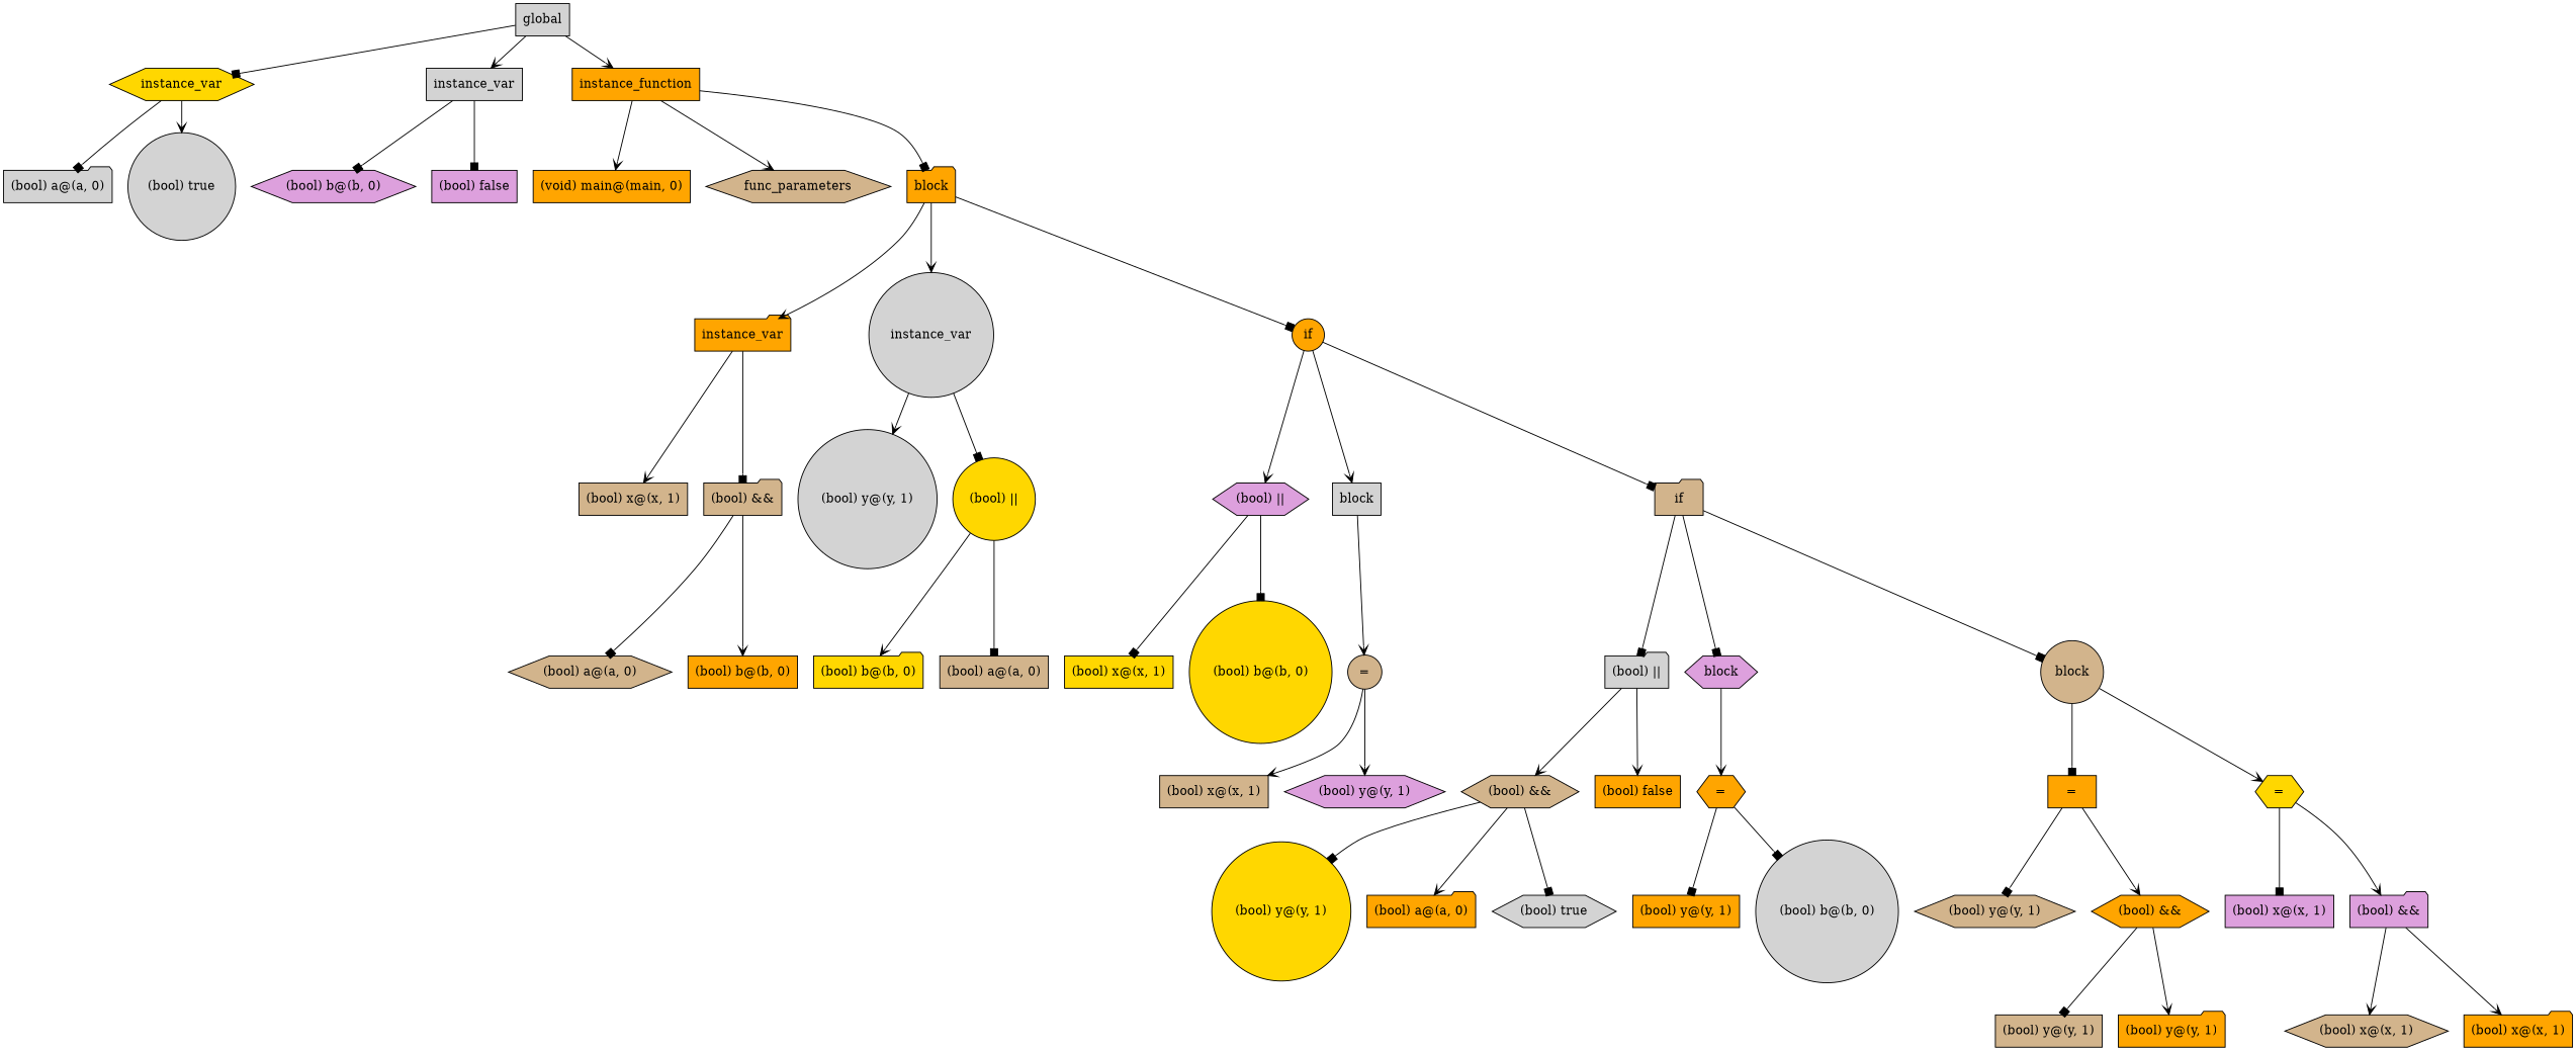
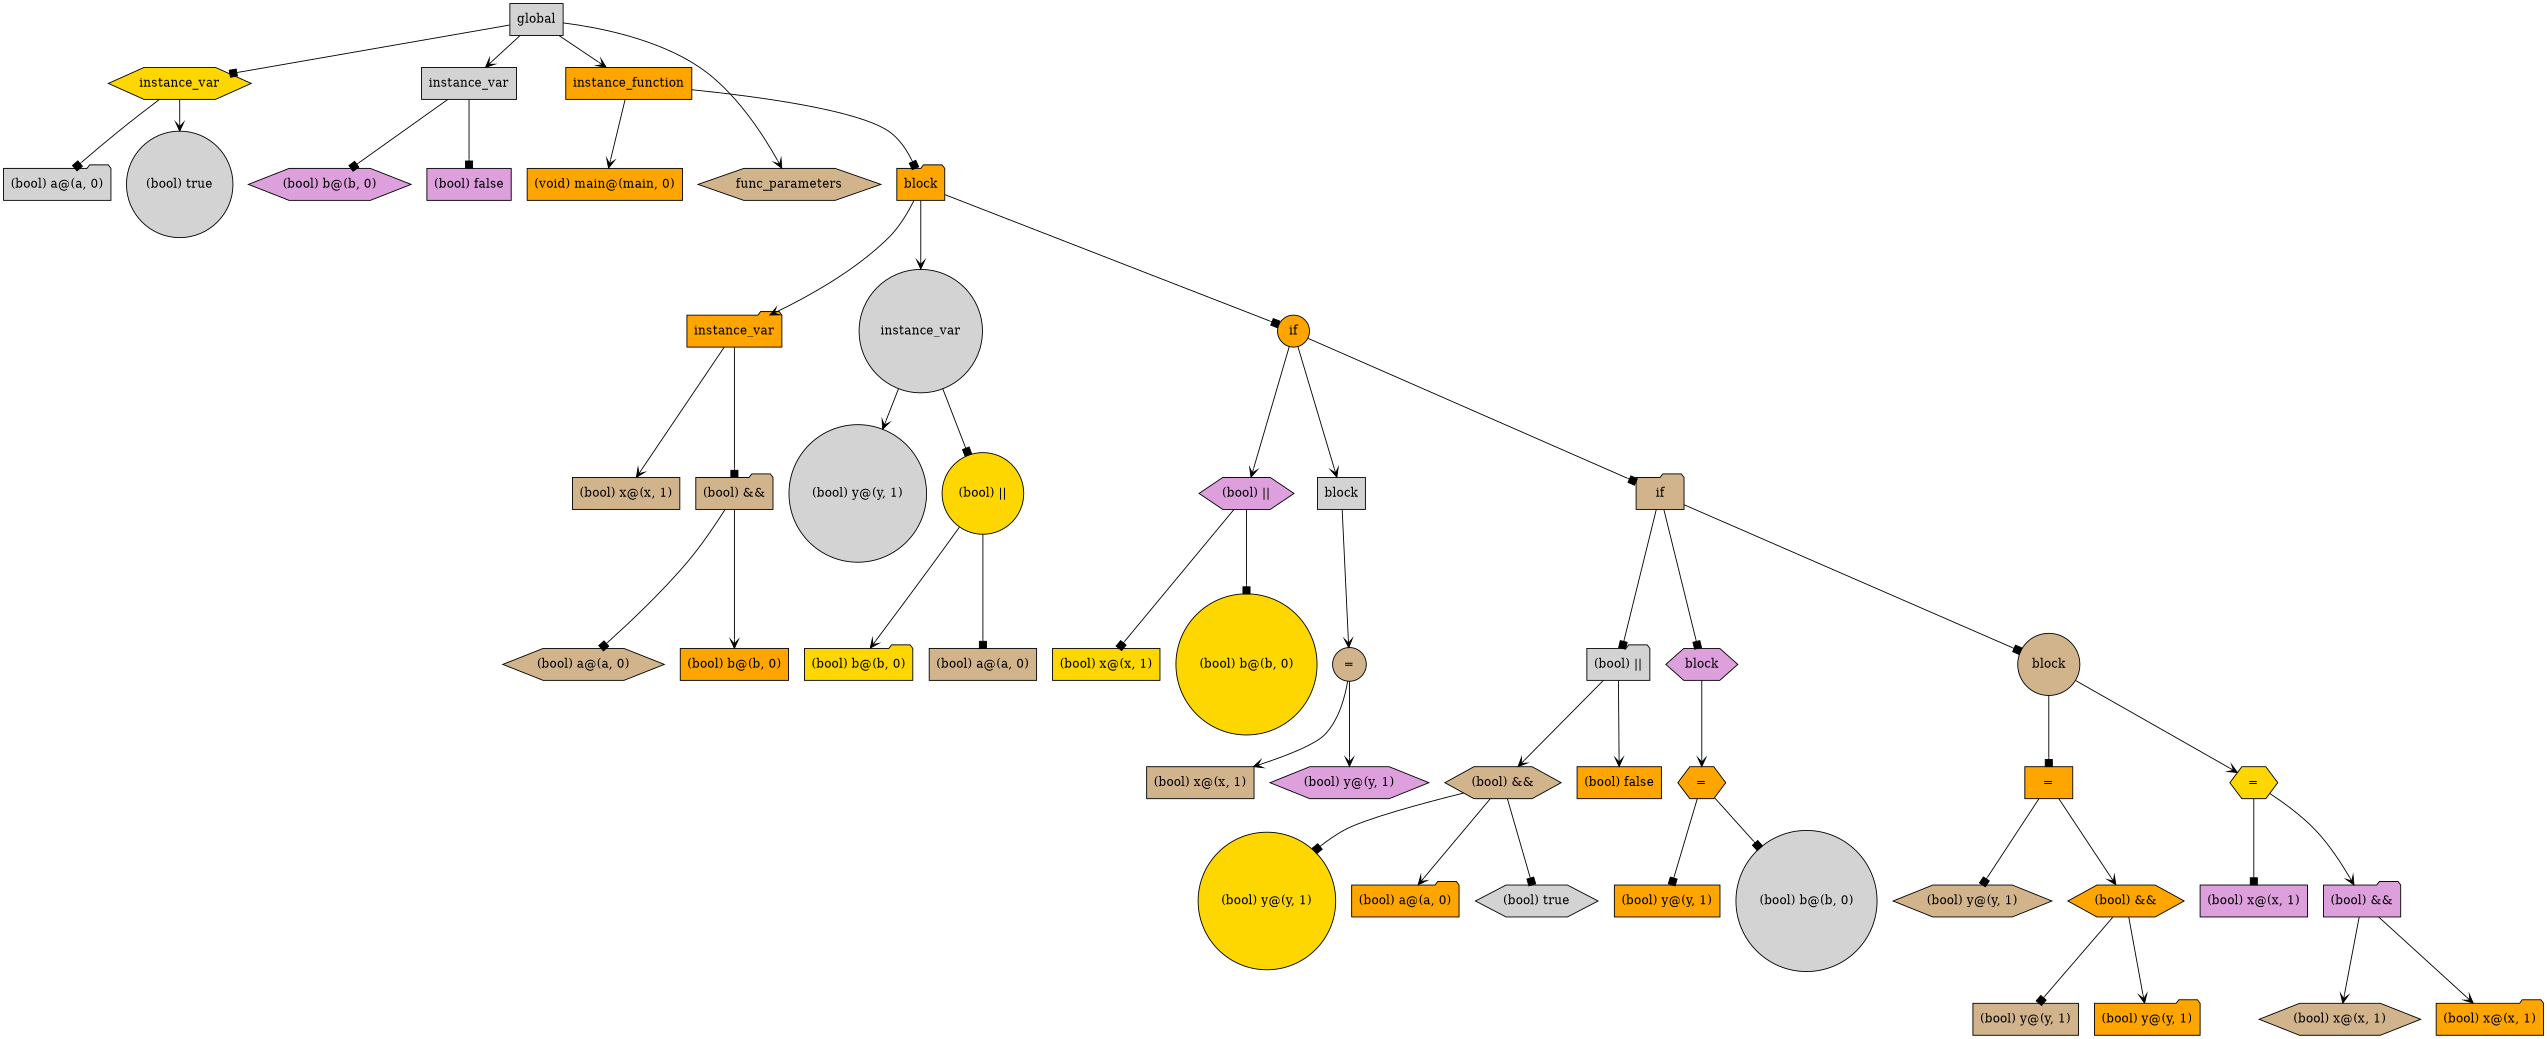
  digraph {
    ordering=out
    node [fillcolor=orange shape=box style=filled]
    edge [arrowhead=vee]
    n1 [fillcolor=lightgrey label=global]
    n2 [fillcolor=gold label=instance_var shape=hexagon]
    n3 [fillcolor=lightgrey label=instance_var]
    n4 [label=instance_function]
    n5 [fillcolor=lightgrey label="(bool) a@(a, 0)" shape=folder]
    n6 [fillcolor=lightgrey label="(bool) true" shape=circle]
    n7 [fillcolor=plum label="(bool) b@(b, 0)" shape=hexagon]
    n8 [fillcolor=plum label="(bool) false"]
    n9 [label="(void) main@(main, 0)"]
    n10 [fillcolor=tan label=func_parameters shape=hexagon]
    n11 [label=block shape=folder]
    n12 [label=instance_var shape=folder]
    n13 [fillcolor=lightgrey label=instance_var shape=circle]
    n14 [label=if shape=circle]
    n15 [fillcolor=tan label="(bool) x@(x, 1)"]
    n16 [fillcolor=tan label="(bool) &&" shape=folder]
    n17 [fillcolor=lightgrey label="(bool) y@(y, 1)" shape=circle]
    n18 [fillcolor=gold label="(bool) ||" shape=circle]
    n19 [fillcolor=plum label="(bool) ||" shape=hexagon]
    n20 [fillcolor=lightgrey label=block]
    n21 [fillcolor=tan label=if shape=folder]
    n22 [fillcolor=tan label="(bool) a@(a, 0)" shape=hexagon]
    n23 [label="(bool) b@(b, 0)"]
    n24 [fillcolor=gold label="(bool) b@(b, 0)" shape=folder]
    n25 [fillcolor=tan label="(bool) a@(a, 0)"]
    n26 [fillcolor=gold label="(bool) x@(x, 1)"]
    n27 [fillcolor=gold label="(bool) b@(b, 0)" shape=circle]
    n28 [fillcolor=tan label="=" shape=circle]
    n29 [fillcolor=lightgrey label="(bool) ||" shape=folder]
    n30 [fillcolor=plum label=block shape=hexagon]
    n31 [fillcolor=tan label=block shape=circle]
    n32 [fillcolor=tan label="(bool) x@(x, 1)"]
    n33 [fillcolor=plum label="(bool) y@(y, 1)" shape=hexagon]
    n34 [fillcolor=tan label="(bool) &&" shape=hexagon]
    n35 [label="(bool) false"]
    n36 [label="=" shape=hexagon]
    n37 [label="="]
    n38 [fillcolor=gold label="=" shape=hexagon]
    n39 [fillcolor=gold label="(bool) y@(y, 1)" shape=circle]
    n40 [label="(bool) a@(a, 0)" shape=folder]
    n41 [fillcolor=lightgrey label="(bool) true" shape=hexagon]
    n42 [label="(bool) y@(y, 1)"]
    n43 [fillcolor=lightgrey label="(bool) b@(b, 0)" shape=circle]
    n44 [fillcolor=tan label="(bool) y@(y, 1)" shape=hexagon]
    n45 [label="(bool) &&" shape=hexagon]
    n46 [fillcolor=plum label="(bool) x@(x, 1)"]
    n47 [fillcolor=plum label="(bool) &&" shape=folder]
    n48 [fillcolor=tan label="(bool) y@(y, 1)"]
    n49 [label="(bool) y@(y, 1)" shape=folder]
    n50 [fillcolor=tan label="(bool) x@(x, 1)" shape=hexagon]
    n51 [label="(bool) x@(x, 1)" shape=folder]
    n1 -> n2 [arrowhead=box]
    n1 -> n3
    n1 -> n4
    n2 -> n5 [arrowhead=box]
    n2 -> n6
    n3 -> n7 [arrowhead=box]
    n3 -> n8 [arrowhead=box]
    n4 -> n9
-   n4 -> n10
+   n1 -> n10
    n4 -> n11 [arrowhead=box]
    n11 -> n12
    n11 -> n13
    n11 -> n14 [arrowhead=box]
    n12 -> n15
    n12 -> n16 [arrowhead=box]
    n13 -> n17
    n13 -> n18 [arrowhead=box]
    n14 -> n19
    n14 -> n20
    n14 -> n21 [arrowhead=box]
    n16 -> n22 [arrowhead=box]
    n16 -> n23
    n18 -> n24
    n18 -> n25 [arrowhead=box]
    n19 -> n26 [arrowhead=box]
    n19 -> n27 [arrowhead=box]
    n20 -> n28
    n21 -> n29 [arrowhead=box]
    n21 -> n30 [arrowhead=box]
    n21 -> n31 [arrowhead=box]
    n28 -> n32
    n28 -> n33
    n29 -> n34
    n29 -> n35
    n30 -> n36
    n31 -> n37 [arrowhead=box]
    n31 -> n38
    n34 -> n39 [arrowhead=box]
    n34 -> n40
    n34 -> n41 [arrowhead=box]
    n36 -> n42 [arrowhead=box]
    n36 -> n43 [arrowhead=box]
    n37 -> n44 [arrowhead=box]
    n37 -> n45
    n38 -> n46 [arrowhead=box]
    n38 -> n47
    n45 -> n48 [arrowhead=box]
    n45 -> n49
    n47 -> n50
    n47 -> n51
  }
